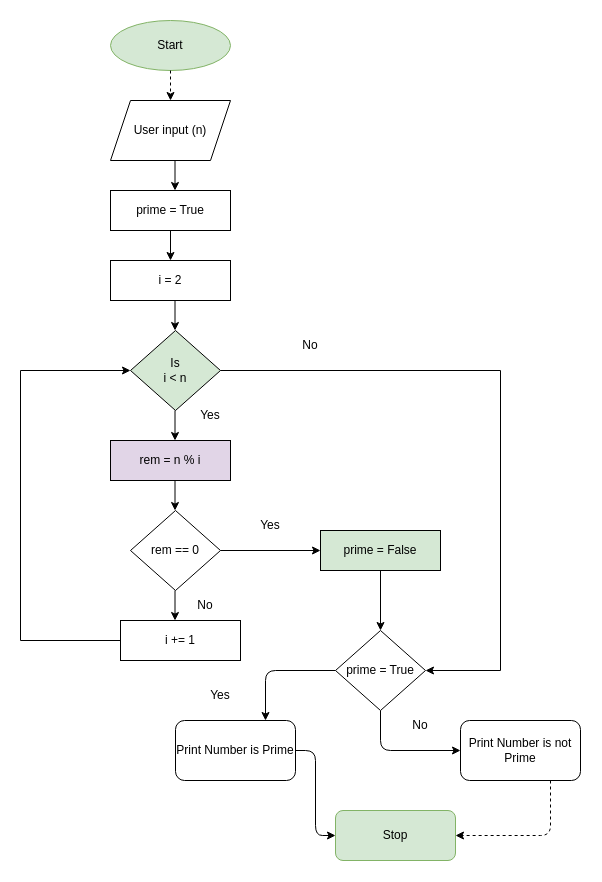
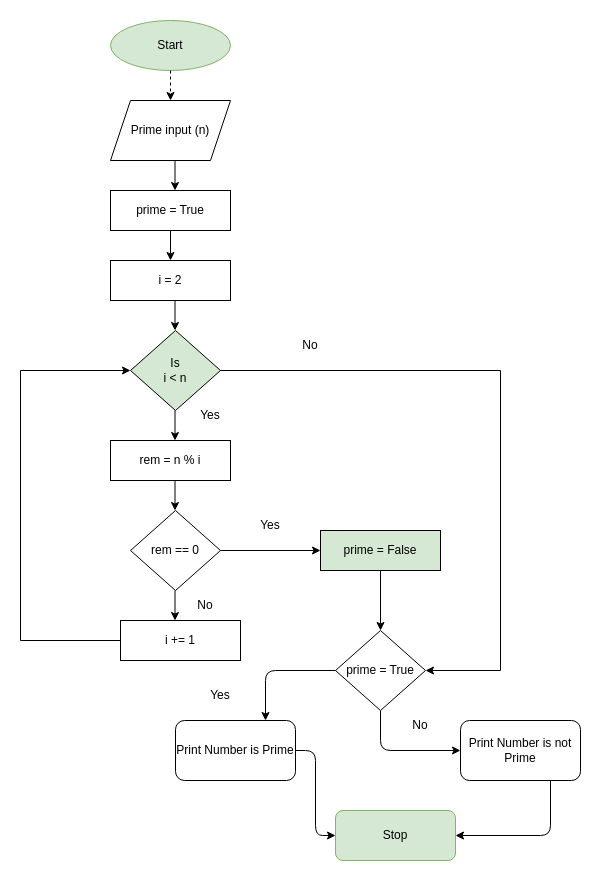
  <mxCell id="0" />
  <mxCell id="1" parent="0" />
  <mxCell id="2" value="Start" style="ellipse;whiteSpace=wrap;html=1;fillColor=#d5e8d4;strokeColor=#82b366;" vertex="1" parent="1"><mxGeometry x="110" y="20" width="120" height="50" as="geometry" /></mxCell>
- <mxCell id="3" value="User input (n)" style="shape=parallelogram;perimeter=parallelogramPerimeter;whiteSpace=wrap;html=1;fixedSize=1;" vertex="1" parent="1"><mxGeometry x="110" y="100" width="120" height="60" as="geometry" /></mxCell>
+ <mxCell id="3" value="Prime input (n)" style="shape=parallelogram;perimeter=parallelogramPerimeter;whiteSpace=wrap;html=1;fixedSize=1;" vertex="1" parent="1"><mxGeometry x="110" y="100" width="120" height="60" as="geometry" /></mxCell>
  <mxCell id="4" value="" style="endArrow=classic;html=1;rounded=0;exitX=0.5;exitY=1;exitDx=0;exitDy=0;entryX=0.5;entryY=0;entryDx=0;entryDy=0;dashed=1;" edge="1" parent="1" source="2" target="3"><mxGeometry width="50" height="50" relative="1" as="geometry"><mxPoint x="180" y="460" as="sourcePoint" /><mxPoint x="230" y="410" as="targetPoint" /></mxGeometry></mxCell>
  <mxCell id="5" value="prime = True" style="rounded=0;whiteSpace=wrap;html=1;" vertex="1" parent="1"><mxGeometry x="110" y="190" width="120" height="40" as="geometry" /></mxCell>
  <mxCell id="6" value="i = 2" style="rounded=0;whiteSpace=wrap;html=1;" vertex="1" parent="1"><mxGeometry x="110" y="260" width="120" height="40" as="geometry" /></mxCell>
  <mxCell id="7" value="" style="endArrow=classic;html=1;rounded=0;exitX=0.5;exitY=1;exitDx=0;exitDy=0;entryX=0.5;entryY=0;entryDx=0;entryDy=0;" edge="1" parent="1" source="5" target="6"><mxGeometry width="50" height="50" relative="1" as="geometry"><mxPoint x="190" y="90" as="sourcePoint" /><mxPoint x="190" y="120" as="targetPoint" /></mxGeometry></mxCell>
  <mxCell id="8" value="Is&lt;br&gt;i &amp;lt; n" style="rhombus;whiteSpace=wrap;html=1;fillColor=#d5e8d4;" vertex="1" parent="1"><mxGeometry x="130" y="330" width="90" height="80" as="geometry" /></mxCell>
- <mxCell id="9" value="rem = n % i" style="rounded=0;whiteSpace=wrap;html=1;fillColor=#e1d5e7;" vertex="1" parent="1"><mxGeometry x="110" y="440" width="120" height="40" as="geometry" /></mxCell>
+ <mxCell id="9" value="rem = n % i" style="rounded=0;whiteSpace=wrap;html=1;" vertex="1" parent="1"><mxGeometry x="110" y="440" width="120" height="40" as="geometry" /></mxCell>
  <mxCell id="10" value="rem == 0" style="rhombus;whiteSpace=wrap;html=1;" vertex="1" parent="1"><mxGeometry x="130" y="510" width="90" height="80" as="geometry" /></mxCell>
  <mxCell id="11" value="" style="endArrow=classic;html=1;rounded=0;exitX=1;exitY=0.5;exitDx=0;exitDy=0;" edge="1" parent="1" source="10"><mxGeometry width="50" height="50" relative="1" as="geometry"><mxPoint x="180" y="470" as="sourcePoint" /><mxPoint x="320" y="550" as="targetPoint" /></mxGeometry></mxCell>
  <mxCell id="12" value="Yes" style="text;html=1;strokeColor=none;fillColor=none;align=center;verticalAlign=middle;whiteSpace=wrap;rounded=0;" vertex="1" parent="1"><mxGeometry x="240" y="510" width="60" height="30" as="geometry" /></mxCell>
  <mxCell id="13" value="No" style="text;html=1;strokeColor=none;fillColor=none;align=center;verticalAlign=middle;whiteSpace=wrap;rounded=0;" vertex="1" parent="1"><mxGeometry x="280" y="330" width="60" height="30" as="geometry" /></mxCell>
  <mxCell id="14" value="" style="endArrow=classic;html=1;rounded=0;exitX=0.5;exitY=1;exitDx=0;exitDy=0;" edge="1" parent="1"><mxGeometry width="50" height="50" relative="1" as="geometry"><mxPoint x="174.5" y="300" as="sourcePoint" /><mxPoint x="174.5" y="330" as="targetPoint" /></mxGeometry></mxCell>
  <mxCell id="15" value="" style="endArrow=classic;html=1;rounded=0;exitX=0.5;exitY=1;exitDx=0;exitDy=0;entryX=0.5;entryY=0;entryDx=0;entryDy=0;" edge="1" parent="1"><mxGeometry width="50" height="50" relative="1" as="geometry"><mxPoint x="174.5" y="410" as="sourcePoint" /><mxPoint x="174.5" y="440" as="targetPoint" /></mxGeometry></mxCell>
  <mxCell id="16" value="" style="endArrow=classic;html=1;rounded=0;exitX=0.5;exitY=1;exitDx=0;exitDy=0;entryX=0.5;entryY=0;entryDx=0;entryDy=0;" edge="1" parent="1"><mxGeometry width="50" height="50" relative="1" as="geometry"><mxPoint x="174.5" y="480" as="sourcePoint" /><mxPoint x="174.5" y="510" as="targetPoint" /></mxGeometry></mxCell>
  <mxCell id="17" value="" style="endArrow=classic;html=1;rounded=0;exitX=0.5;exitY=1;exitDx=0;exitDy=0;entryX=0.5;entryY=0;entryDx=0;entryDy=0;" edge="1" parent="1"><mxGeometry width="50" height="50" relative="1" as="geometry"><mxPoint x="174.5" y="160" as="sourcePoint" /><mxPoint x="174.5" y="190" as="targetPoint" /></mxGeometry></mxCell>
  <mxCell id="18" value="Yes" style="text;html=1;strokeColor=none;fillColor=none;align=center;verticalAlign=middle;whiteSpace=wrap;rounded=0;" vertex="1" parent="1"><mxGeometry x="180" y="400" width="60" height="30" as="geometry" /></mxCell>
  <mxCell id="19" value="prime = False" style="rounded=0;whiteSpace=wrap;html=1;fillColor=#d5e8d4;" vertex="1" parent="1"><mxGeometry x="320" y="530" width="120" height="40" as="geometry" /></mxCell>
  <mxCell id="20" value="" style="endArrow=classic;html=1;rounded=0;exitX=0.5;exitY=1;exitDx=0;exitDy=0;entryX=0.5;entryY=0;entryDx=0;entryDy=0;" edge="1" parent="1"><mxGeometry width="50" height="50" relative="1" as="geometry"><mxPoint x="174.5" y="590" as="sourcePoint" /><mxPoint x="174.5" y="620" as="targetPoint" /></mxGeometry></mxCell>
  <mxCell id="21" value="No" style="text;html=1;strokeColor=none;fillColor=none;align=center;verticalAlign=middle;whiteSpace=wrap;rounded=0;" vertex="1" parent="1"><mxGeometry x="175" y="590" width="60" height="30" as="geometry" /></mxCell>
  <mxCell id="22" value="i += 1" style="rounded=0;whiteSpace=wrap;html=1;" vertex="1" parent="1"><mxGeometry x="120" y="620" width="120" height="40" as="geometry" /></mxCell>
  <mxCell id="23" value="" style="endArrow=none;html=1;rounded=0;entryX=0;entryY=0.5;entryDx=0;entryDy=0;" edge="1" parent="1" target="22"><mxGeometry width="50" height="50" relative="1" as="geometry"><mxPoint x="20" y="640" as="sourcePoint" /><mxPoint x="230" y="410" as="targetPoint" /></mxGeometry></mxCell>
  <mxCell id="24" value="" style="endArrow=none;html=1;rounded=0;" edge="1" parent="1"><mxGeometry width="50" height="50" relative="1" as="geometry"><mxPoint x="20" y="640" as="sourcePoint" /><mxPoint x="20" y="370" as="targetPoint" /></mxGeometry></mxCell>
  <mxCell id="25" value="" style="endArrow=classic;html=1;rounded=0;entryX=0;entryY=0.5;entryDx=0;entryDy=0;" edge="1" parent="1" target="8"><mxGeometry width="50" height="50" relative="1" as="geometry"><mxPoint x="20" y="370" as="sourcePoint" /><mxPoint x="230" y="410" as="targetPoint" /></mxGeometry></mxCell>
  <mxCell id="26" style="edgeStyle=orthogonalEdgeStyle;rounded=1;orthogonalLoop=1;jettySize=auto;html=1;exitX=0;exitY=0.5;exitDx=0;exitDy=0;entryX=0.75;entryY=0;entryDx=0;entryDy=0;" edge="1" parent="1" source="28" target="34"><mxGeometry relative="1" as="geometry" /></mxCell>
  <mxCell id="27" style="edgeStyle=orthogonalEdgeStyle;rounded=1;orthogonalLoop=1;jettySize=auto;html=1;exitX=0.5;exitY=1;exitDx=0;exitDy=0;entryX=0;entryY=0.5;entryDx=0;entryDy=0;" edge="1" parent="1" source="28" target="36"><mxGeometry relative="1" as="geometry" /></mxCell>
  <mxCell id="28" value="prime = True" style="rhombus;whiteSpace=wrap;html=1;" vertex="1" parent="1"><mxGeometry x="335" y="630" width="90" height="80" as="geometry" /></mxCell>
  <mxCell id="29" value="" style="endArrow=none;html=1;rounded=1;exitX=1;exitY=0.5;exitDx=0;exitDy=0;" edge="1" parent="1" source="8"><mxGeometry width="50" height="50" relative="1" as="geometry"><mxPoint x="180" y="460" as="sourcePoint" /><mxPoint x="500" y="370" as="targetPoint" /></mxGeometry></mxCell>
  <mxCell id="30" value="" style="endArrow=none;html=1;rounded=1;" edge="1" parent="1"><mxGeometry width="50" height="50" relative="1" as="geometry"><mxPoint x="500" y="670" as="sourcePoint" /><mxPoint x="500" y="370" as="targetPoint" /></mxGeometry></mxCell>
  <mxCell id="31" value="" style="endArrow=classic;html=1;rounded=1;entryX=1;entryY=0.5;entryDx=0;entryDy=0;" edge="1" parent="1" target="28"><mxGeometry width="50" height="50" relative="1" as="geometry"><mxPoint x="500" y="670" as="sourcePoint" /><mxPoint x="230" y="410" as="targetPoint" /></mxGeometry></mxCell>
  <mxCell id="32" value="" style="endArrow=classic;html=1;rounded=1;exitX=0.5;exitY=1;exitDx=0;exitDy=0;entryX=0.5;entryY=0;entryDx=0;entryDy=0;" edge="1" parent="1" source="19" target="28"><mxGeometry width="50" height="50" relative="1" as="geometry"><mxPoint x="180" y="460" as="sourcePoint" /><mxPoint x="230" y="410" as="targetPoint" /></mxGeometry></mxCell>
  <mxCell id="33" style="edgeStyle=orthogonalEdgeStyle;rounded=1;orthogonalLoop=1;jettySize=auto;html=1;entryX=0;entryY=0.5;entryDx=0;entryDy=0;" edge="1" parent="1" source="34" target="37"><mxGeometry relative="1" as="geometry" /></mxCell>
  <mxCell id="34" value="Print Number is Prime" style="whiteSpace=wrap;html=1;rounded=1;" vertex="1" parent="1"><mxGeometry x="175" y="720" width="120" height="60" as="geometry" /></mxCell>
- <mxCell id="35" style="edgeStyle=orthogonalEdgeStyle;rounded=1;orthogonalLoop=1;jettySize=auto;html=1;exitX=0.75;exitY=1;exitDx=0;exitDy=0;entryX=1;entryY=0.5;entryDx=0;entryDy=0;dashed=1;" edge="1" parent="1" source="36" target="37"><mxGeometry relative="1" as="geometry"><mxPoint x="550" y="800" as="targetPoint" /></mxGeometry></mxCell>
+ <mxCell id="35" style="edgeStyle=orthogonalEdgeStyle;rounded=1;orthogonalLoop=1;jettySize=auto;html=1;exitX=0.75;exitY=1;exitDx=0;exitDy=0;entryX=1;entryY=0.5;entryDx=0;entryDy=0;" edge="1" parent="1" source="36" target="37"><mxGeometry relative="1" as="geometry"><mxPoint x="550" y="800" as="targetPoint" /></mxGeometry></mxCell>
  <mxCell id="36" value="Print Number is not Prime" style="whiteSpace=wrap;html=1;rounded=1;" vertex="1" parent="1"><mxGeometry x="460" y="720" width="120" height="60" as="geometry" /></mxCell>
  <mxCell id="37" value="Stop" style="whiteSpace=wrap;html=1;fillColor=#d5e8d4;strokeColor=#82b366;rounded=1;" vertex="1" parent="1"><mxGeometry x="335" y="810" width="120" height="50" as="geometry" /></mxCell>
  <mxCell id="38" value="Yes" style="text;html=1;strokeColor=none;fillColor=none;align=center;verticalAlign=middle;whiteSpace=wrap;rounded=0;" vertex="1" parent="1"><mxGeometry x="190" y="680" width="60" height="30" as="geometry" /></mxCell>
  <mxCell id="39" value="No" style="text;html=1;strokeColor=none;fillColor=none;align=center;verticalAlign=middle;whiteSpace=wrap;rounded=0;" vertex="1" parent="1"><mxGeometry x="390" y="710" width="60" height="30" as="geometry" /></mxCell>
